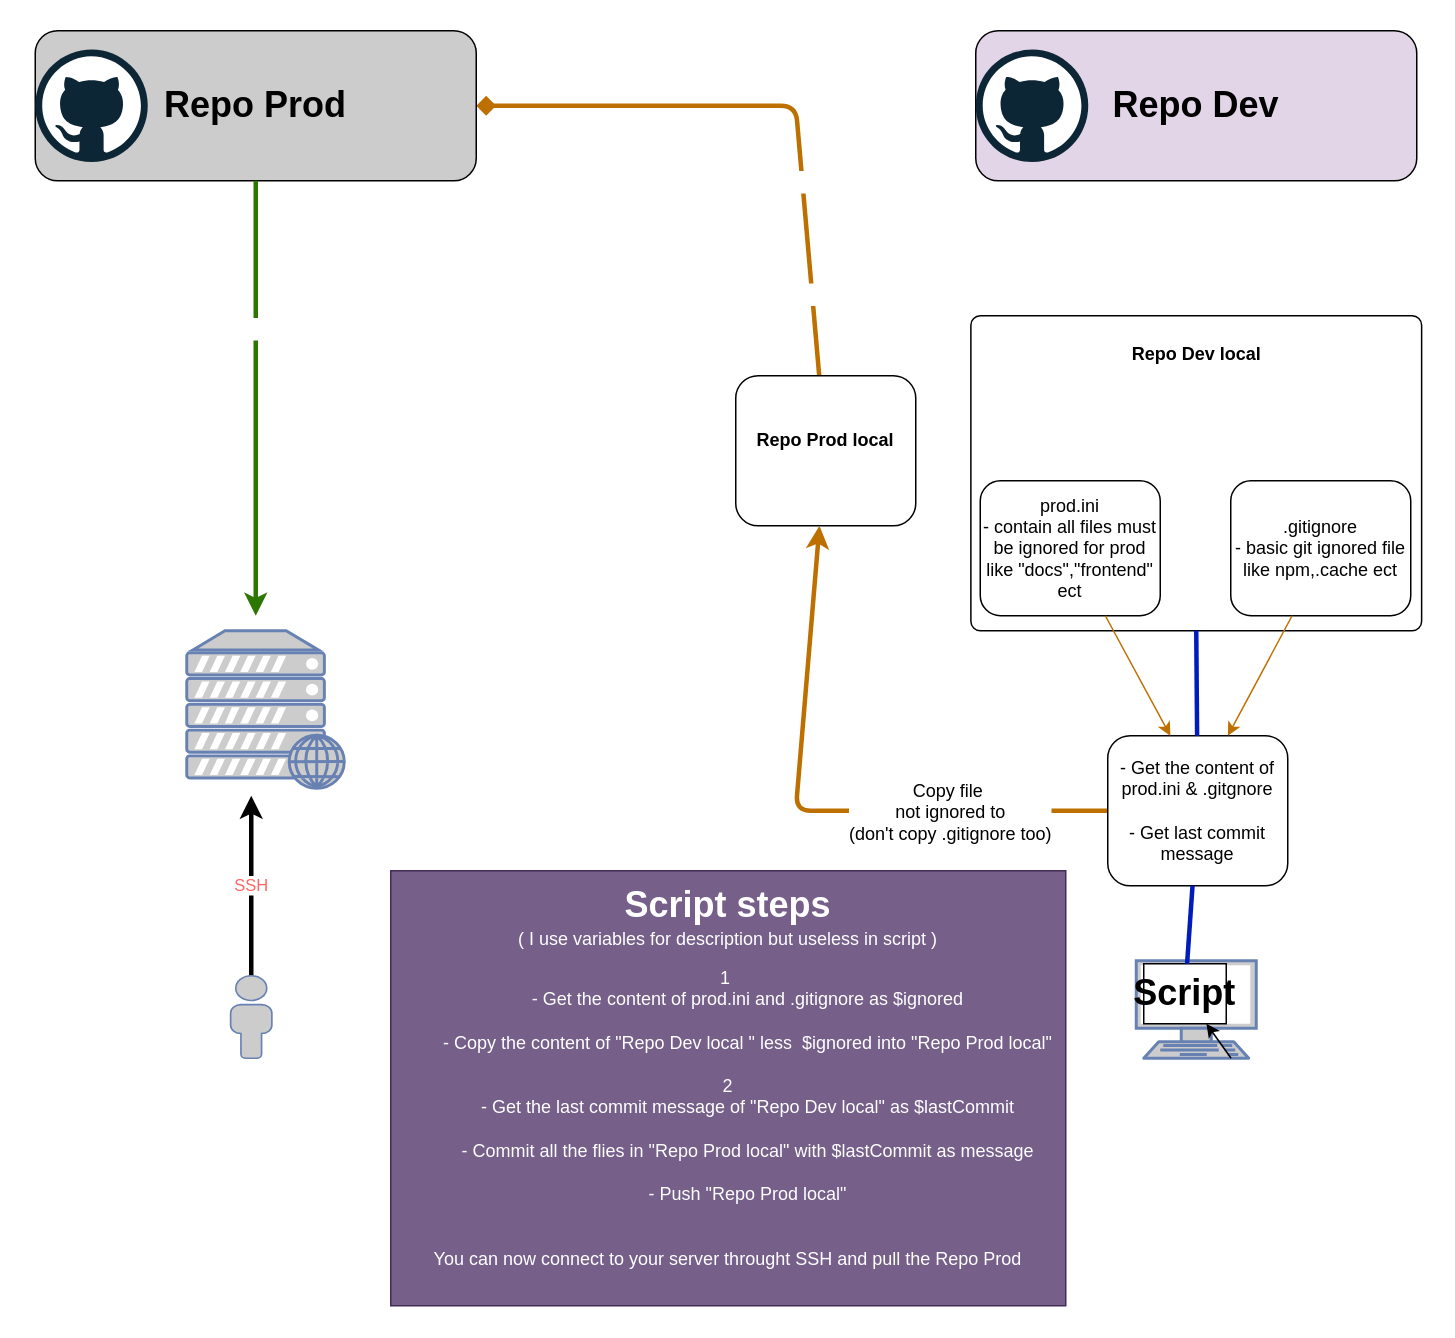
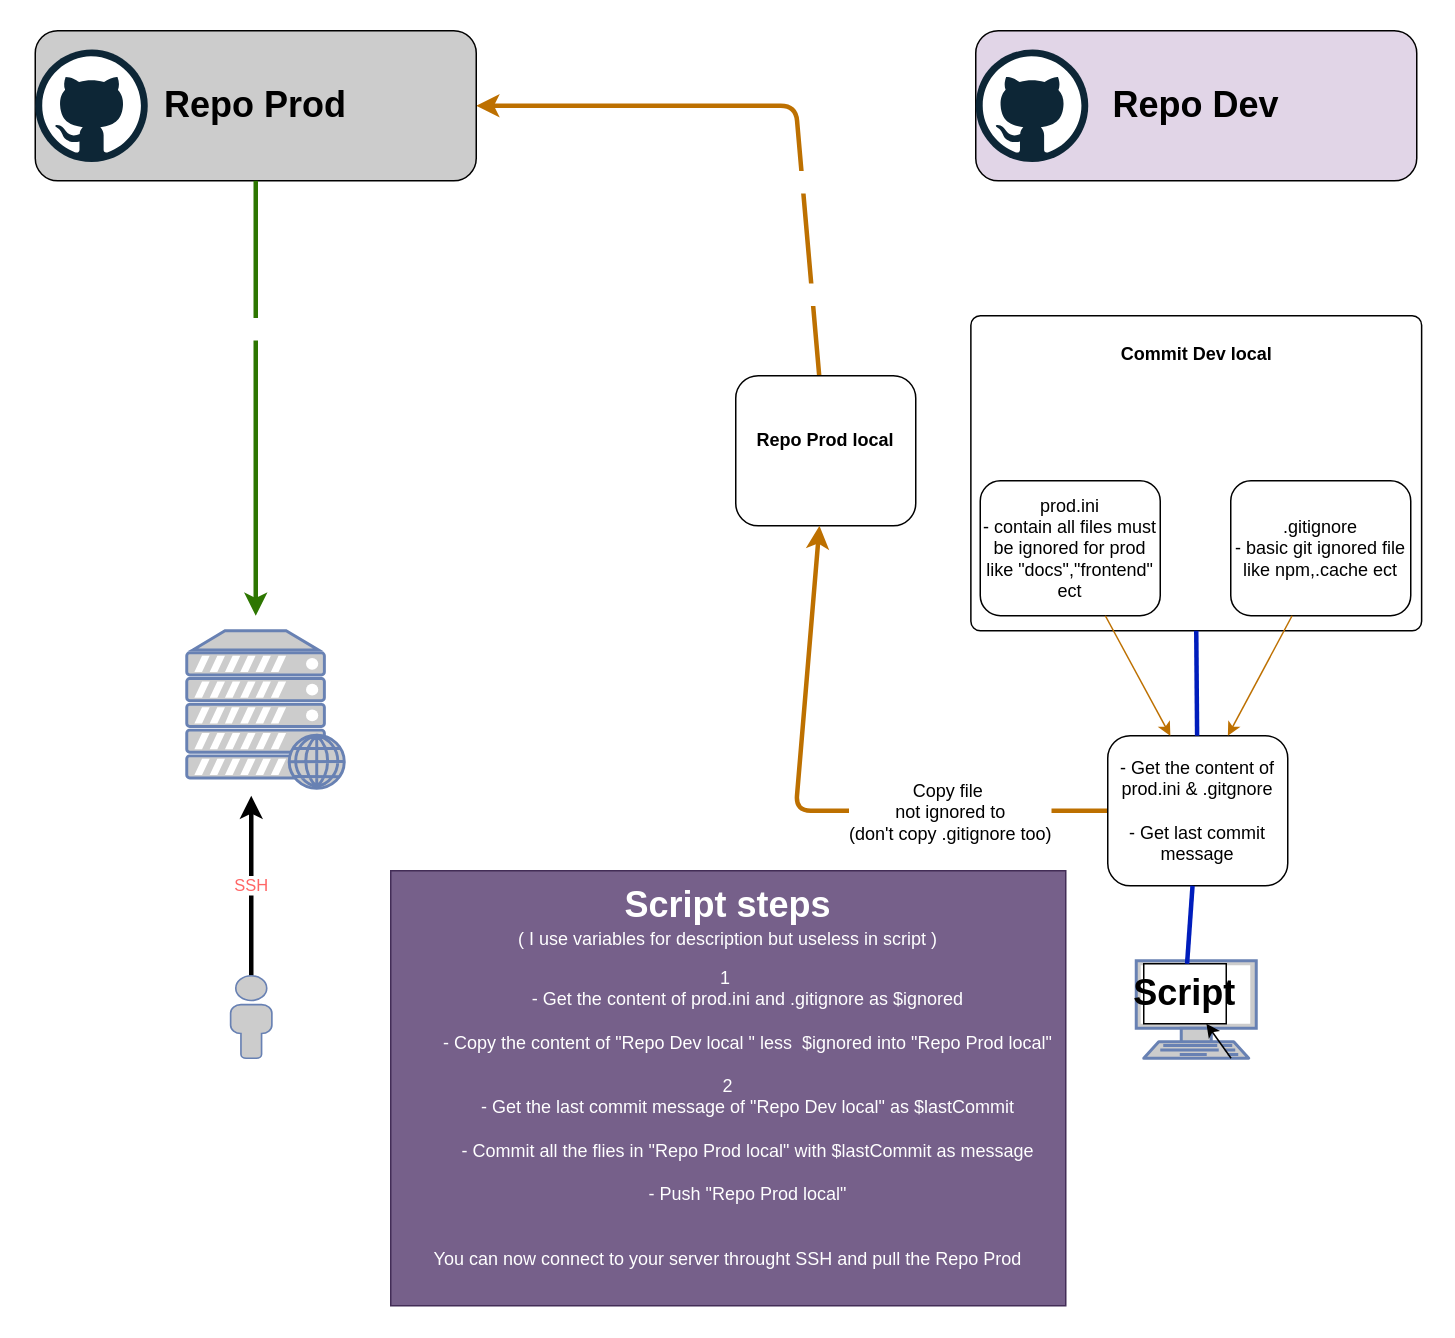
  <mxCell id="0" />
  <mxCell id="1" parent="0" />
  <mxCell id="2" value="" style="group;align=center;verticalAlign=middle;" parent="1" vertex="1" connectable="0"><mxGeometry x="650" y="20" width="294" height="100" as="geometry" /></mxCell>
  <mxCell id="3" value="&lt;h1&gt;Repo Dev&lt;/h1&gt;" style="rounded=1;whiteSpace=wrap;html=1;fillColor=#e1d5e7;" parent="2" vertex="1"><mxGeometry width="294" height="100" as="geometry" /></mxCell>
  <mxCell id="4" value="" style="dashed=0;outlineConnect=0;html=1;align=center;labelPosition=center;verticalLabelPosition=bottom;verticalAlign=top;shape=mxgraph.weblogos.github" parent="2" vertex="1"><mxGeometry y="12.5" width="75" height="75" as="geometry" /></mxCell>
- <mxCell id="5" style="edgeStyle=none;html=1;fontSize=12;strokeWidth=3;fillColor=#f0a30a;strokeColor=#BD7000;endArrow=diamond;" parent="1" source="8" target="17" edge="1"><mxGeometry relative="1" as="geometry"><mxPoint x="531.787" y="490" as="sourcePoint" /><mxPoint x="407" y="70" as="targetPoint" /><Array as="points"><mxPoint x="530" y="70" /></Array></mxGeometry></mxCell>
+ <mxCell id="5" style="edgeStyle=none;html=1;fontSize=12;strokeWidth=3;fillColor=#f0a30a;strokeColor=#BD7000;" parent="1" source="8" target="17" edge="1"><mxGeometry relative="1" as="geometry"><mxPoint x="531.787" y="490" as="sourcePoint" /><mxPoint x="407" y="70" as="targetPoint" /><Array as="points"><mxPoint x="530" y="70" /></Array></mxGeometry></mxCell>
  <mxCell id="6" value="Commit all files with last message" style="edgeLabel;html=1;align=center;verticalAlign=middle;resizable=0;points=[];fontSize=12;fontColor=#FFFFFF;" parent="5" vertex="1" connectable="0"><mxGeometry x="-0.719" y="-2" relative="1" as="geometry"><mxPoint as="offset" /></mxGeometry></mxCell>
  <mxCell id="7" value="Push" style="edgeLabel;html=1;align=center;verticalAlign=middle;resizable=0;points=[];fontSize=12;fontColor=#FFFFFF;" parent="5" vertex="1" connectable="0"><mxGeometry x="-0.169" relative="1" as="geometry"><mxPoint y="34" as="offset" /></mxGeometry></mxCell>
  <mxCell id="8" value="&lt;span style=&quot;font-weight: 700&quot;&gt;Repo Prod local&lt;br&gt;&lt;br&gt;&lt;/span&gt;" style="rounded=1;whiteSpace=wrap;html=1;shadow=0;labelBackgroundColor=none;fillColor=default;verticalAlign=middle;" parent="1" vertex="1"><mxGeometry x="490" y="250" width="120" height="100" as="geometry" /></mxCell>
- <mxCell id="9" value="&lt;span style=&quot;font-weight: 700&quot;&gt;&lt;font style=&quot;font-size: 12px ; line-height: 0.5&quot;&gt;Repo Dev local&lt;/font&gt;&lt;/span&gt;" style="rounded=1;whiteSpace=wrap;html=1;shadow=0;labelBackgroundColor=none;fillColor=default;arcSize=3;labelPosition=center;verticalLabelPosition=top;align=center;verticalAlign=bottom;labelBorderColor=none;spacing=-33;" parent="1" vertex="1"><mxGeometry x="646.75" y="210" width="300.5" height="210" as="geometry" /></mxCell>
+ <mxCell id="9" value="&lt;span style=&quot;font-weight: 700&quot;&gt;&lt;font style=&quot;font-size: 12px ; line-height: 0.5&quot;&gt;Commit Dev local&lt;/font&gt;&lt;/span&gt;" style="rounded=1;whiteSpace=wrap;html=1;shadow=0;labelBackgroundColor=none;fillColor=default;arcSize=3;labelPosition=center;verticalLabelPosition=top;align=center;verticalAlign=bottom;labelBorderColor=none;spacing=-33;" parent="1" vertex="1"><mxGeometry x="646.75" y="210" width="300.5" height="210" as="geometry" /></mxCell>
  <mxCell id="10" value="" style="group" parent="1" vertex="1" connectable="0"><mxGeometry x="757" y="640" width="80" height="65" as="geometry" /></mxCell>
  <mxCell id="11" value="" style="fontColor=#0066CC;verticalAlign=top;verticalLabelPosition=bottom;labelPosition=center;align=center;html=1;outlineConnect=0;fillColor=#CCCCCC;strokeColor=#6881B3;gradientColor=none;gradientDirection=north;strokeWidth=2;shape=mxgraph.networks.terminal;" parent="10" vertex="1"><mxGeometry width="80" height="65" as="geometry" /></mxCell>
  <mxCell id="12" value="&lt;h1&gt;Script&lt;/h1&gt;" style="rounded=0;whiteSpace=wrap;html=1;shadow=0;labelBackgroundColor=none;fillColor=default;" parent="10" vertex="1"><mxGeometry x="5" y="2" width="55" height="40" as="geometry" /></mxCell>
  <mxCell id="13" value="" style="edgeStyle=none;html=1;" parent="10" source="11" target="12" edge="1"><mxGeometry relative="1" as="geometry" /></mxCell>
  <mxCell id="14" value="" style="group" parent="1" vertex="1" connectable="0"><mxGeometry x="20" y="20" width="294" height="685" as="geometry" /></mxCell>
  <mxCell id="15" value="" style="fontColor=#0066CC;verticalAlign=top;verticalLabelPosition=bottom;labelPosition=center;align=center;html=1;outlineConnect=0;fillColor=#CCCCCC;strokeColor=#6881B3;gradientColor=none;gradientDirection=north;strokeWidth=2;shape=mxgraph.networks.web_server;" parent="14" vertex="1"><mxGeometry x="104" y="400" width="105" height="105" as="geometry" /></mxCell>
  <mxCell id="16" value="" style="group;align=center;verticalAlign=middle;" parent="14" vertex="1" connectable="0"><mxGeometry x="3" width="294" height="100" as="geometry" /></mxCell>
  <mxCell id="17" value="&lt;h1&gt;Repo Prod&lt;/h1&gt;" style="rounded=1;whiteSpace=wrap;html=1;fillColor=#cccccc;" parent="16" vertex="1"><mxGeometry width="294" height="100" as="geometry" /></mxCell>
  <mxCell id="18" value="" style="dashed=0;outlineConnect=0;html=1;align=center;labelPosition=center;verticalLabelPosition=bottom;verticalAlign=top;shape=mxgraph.weblogos.github" parent="16" vertex="1"><mxGeometry y="12.5" width="75" height="75" as="geometry" /></mxCell>
  <mxCell id="19" value="SSH" style="edgeStyle=none;jumpSize=3;html=1;fontColor=#FF6666;strokeWidth=3;" parent="14" source="20" edge="1"><mxGeometry relative="1" as="geometry"><mxPoint x="148.851" y="629" as="sourcePoint" /><mxPoint x="147" y="510" as="targetPoint" /></mxGeometry></mxCell>
  <mxCell id="20" value="" style="fontColor=#0066CC;verticalAlign=top;verticalLabelPosition=bottom;labelPosition=center;align=center;html=1;outlineConnect=0;fillColor=#CCCCCC;strokeColor=#6881B3;gradientColor=none;gradientDirection=north;strokeWidth=2;shape=mxgraph.networks.user_male;rounded=0;shadow=0;labelBackgroundColor=none;" parent="14" vertex="1"><mxGeometry x="133.25" y="630" width="27.5" height="55" as="geometry" /></mxCell>
  <mxCell id="21" style="edgeStyle=none;jumpSize=3;html=1;labelBackgroundColor=none;fontColor=#FF6666;strokeWidth=3;fillColor=#60a917;strokeColor=#2D7600;" parent="14" source="17" edge="1"><mxGeometry relative="1" as="geometry"><mxPoint x="150" y="390" as="targetPoint" /><mxPoint x="150" y="100" as="sourcePoint" /></mxGeometry></mxCell>
  <mxCell id="22" value="&lt;span style=&quot;font-size: 11px&quot;&gt;&lt;font color=&quot;#ffffff&quot;&gt;git pull&lt;/font&gt;&lt;/span&gt;" style="edgeLabel;html=1;align=center;verticalAlign=middle;resizable=0;points=[];fontSize=12;" parent="21" vertex="1" connectable="0"><mxGeometry x="-0.326" y="3" relative="1" as="geometry"><mxPoint as="offset" /></mxGeometry></mxCell>
  <mxCell id="23" value="prod.ini&lt;br&gt;- contain all files must be ignored for prod&lt;br&gt;like &quot;docs&quot;,&quot;frontend&quot; ect" style="rounded=1;whiteSpace=wrap;html=1;" parent="1" vertex="1"><mxGeometry x="653" y="320" width="120" height="90" as="geometry" /></mxCell>
  <mxCell id="24" value=".gitignore&lt;br&gt;- basic git ignored file like npm,.cache ect" style="rounded=1;whiteSpace=wrap;html=1;" parent="1" vertex="1"><mxGeometry x="820" y="320" width="120" height="90" as="geometry" /></mxCell>
  <mxCell id="25" style="edgeStyle=none;html=1;fontSize=12;strokeWidth=3;fillColor=#f0a30a;strokeColor=#BD7000;" parent="1" source="27" target="8" edge="1"><mxGeometry relative="1" as="geometry"><Array as="points"><mxPoint x="530" y="540" /></Array></mxGeometry></mxCell>
  <mxCell id="26" value="Copy file&amp;nbsp; &lt;br&gt;not ignored to&lt;br&gt;(don't copy .gitignore too)" style="edgeLabel;html=1;align=center;verticalAlign=middle;resizable=0;points=[];fontSize=12;" parent="25" vertex="1" connectable="0"><mxGeometry x="0.214" y="-1" relative="1" as="geometry"><mxPoint x="99" y="34" as="offset" /></mxGeometry></mxCell>
  <mxCell id="27" value="- Get the content of prod.ini &amp;amp; .gitgnore&lt;br&gt;&lt;br&gt;- Get last commit message" style="rounded=1;whiteSpace=wrap;html=1;labelBorderColor=none;fontSize=12;labelBackgroundColor=none;fillColor=none;" parent="1" vertex="1"><mxGeometry x="738" y="490" width="120" height="100" as="geometry" /></mxCell>
  <mxCell id="28" value="" style="endArrow=none;html=1;fontSize=12;entryX=0.5;entryY=1;entryDx=0;entryDy=0;fillColor=#0050ef;strokeColor=#001DBC;strokeWidth=3;" parent="1" source="27" target="9" edge="1"><mxGeometry width="50" height="50" relative="1" as="geometry"><mxPoint x="810" y="480" as="sourcePoint" /><mxPoint x="580" y="360" as="targetPoint" /></mxGeometry></mxCell>
  <mxCell id="29" value="" style="endArrow=none;html=1;fontSize=12;fillColor=#0050ef;strokeColor=#001DBC;strokeWidth=3;" parent="1" source="12" target="27" edge="1"><mxGeometry width="50" height="50" relative="1" as="geometry"><mxPoint x="798.35" y="630" as="sourcePoint" /><mxPoint x="797.65" y="560" as="targetPoint" /></mxGeometry></mxCell>
  <mxCell id="30" style="edgeStyle=none;html=1;fontSize=12;fillColor=#f0a30a;strokeColor=#BD7000;" parent="1" edge="1"><mxGeometry relative="1" as="geometry"><mxPoint x="779.742" y="490" as="targetPoint" /><mxPoint x="736.387" y="410" as="sourcePoint" /></mxGeometry></mxCell>
  <mxCell id="31" style="edgeStyle=none;html=1;fontSize=12;fillColor=#f0a30a;strokeColor=#BD7000;" parent="1" edge="1"><mxGeometry relative="1" as="geometry"><mxPoint x="818.065" y="490" as="targetPoint" /><mxPoint x="860.903" y="410" as="sourcePoint" /></mxGeometry></mxCell>
  <mxCell id="32" value="&lt;p style=&quot;line-height: 1.7&quot;&gt;&lt;/p&gt;&lt;h1 style=&quot;line-height: 0;&quot;&gt;Script steps&lt;/h1&gt;&lt;div style=&quot;&quot;&gt;( I use variables for description but useless in script )&lt;/div&gt;&lt;div style=&quot;line-height: 1&quot;&gt;&lt;br&gt;&lt;/div&gt;&lt;div&gt;1&amp;nbsp;&lt;/div&gt;&lt;div&gt;&lt;span&gt;&#09;&lt;/span&gt;&lt;span style=&quot;white-space: pre&quot;&gt;&#09;&lt;/span&gt;- Get the content of prod.ini and .gitignore as $ignored&lt;/div&gt;&lt;div&gt;&lt;br&gt;&lt;/div&gt;&lt;div&gt;&lt;span&gt;&#09;&lt;/span&gt;&lt;span style=&quot;white-space: pre&quot;&gt;&#09;&lt;/span&gt;- Copy the content of &quot;Repo Dev local &quot; less&amp;nbsp; $ignored into &quot;Repo Prod local&quot;&lt;/div&gt;&lt;div&gt;&lt;br&gt;&lt;/div&gt;&lt;div&gt;2&lt;/div&gt;&lt;div&gt;&lt;span&gt;&#09;&lt;/span&gt;&lt;span style=&quot;white-space: pre&quot;&gt;&#09;&lt;/span&gt;- Get the last commit message of &quot;Repo Dev local&quot; as $lastCommit&lt;br&gt;&lt;/div&gt;&lt;div&gt;&lt;br&gt;&lt;/div&gt;&lt;div&gt;&lt;span&gt;&#09;&lt;/span&gt;&lt;span style=&quot;white-space: pre&quot;&gt;&#09;&lt;/span&gt;- Commit all the flies in &quot;Repo Prod local&quot; with $lastCommit&lt;span&gt;&amp;nbsp;as message&lt;/span&gt;&lt;/div&gt;&lt;div&gt;&lt;br&gt;&lt;/div&gt;&lt;div&gt;&lt;span style=&quot;white-space: pre&quot;&gt;&#09;&lt;/span&gt;- Push &quot;Repo Prod local&quot;&lt;/div&gt;&lt;div&gt;&lt;br&gt;&lt;/div&gt;&lt;div&gt;&lt;br&gt;&lt;/div&gt;&lt;div&gt;You can now connect to your server throught SSH and pull the Repo Prod&lt;/div&gt;&lt;p&gt;&lt;/p&gt;" style="text;html=1;strokeColor=#432D57;fillColor=#76608a;spacing=5;spacingTop=-6;whiteSpace=wrap;overflow=hidden;rounded=0;labelBackgroundColor=none;labelBorderColor=none;fontSize=12;fontColor=#ffffff;verticalAlign=middle;align=center;" parent="1" vertex="1"><mxGeometry x="260" y="580" width="450" height="290" as="geometry" /></mxCell>
